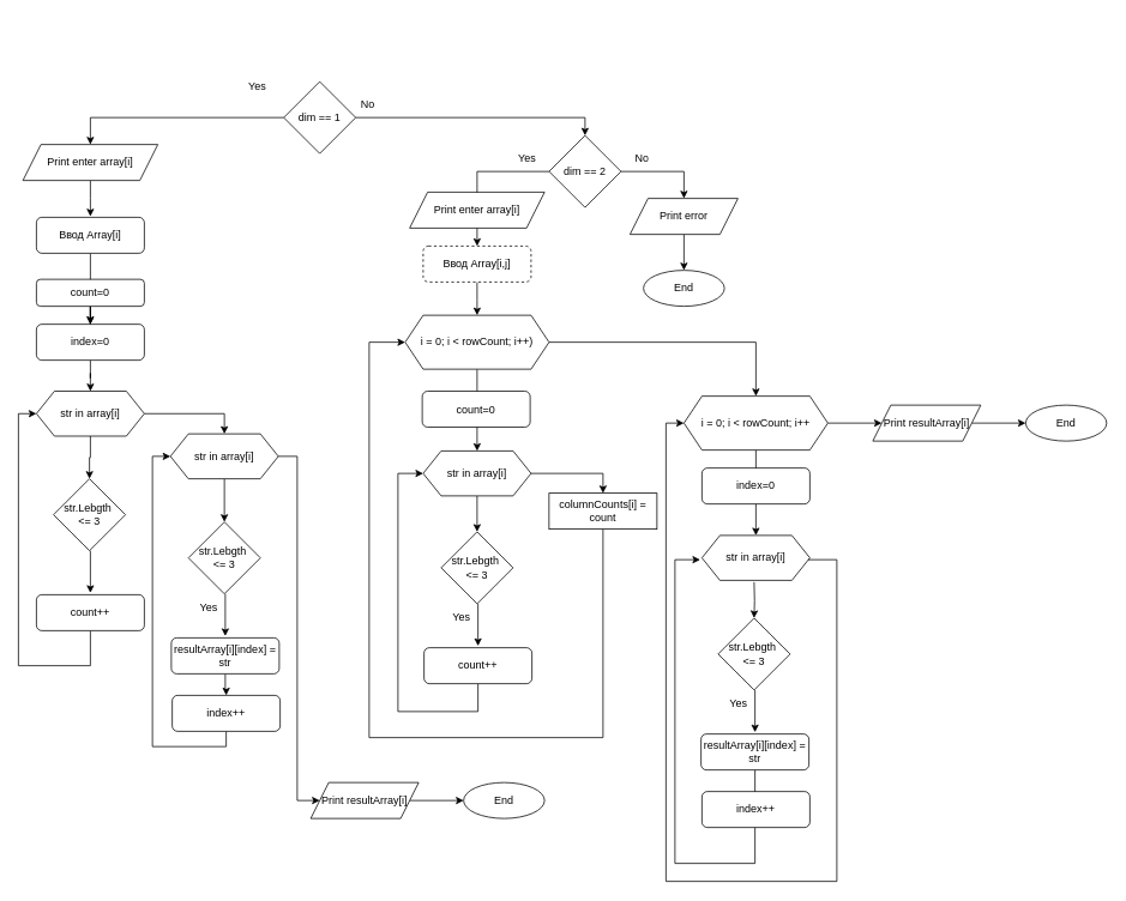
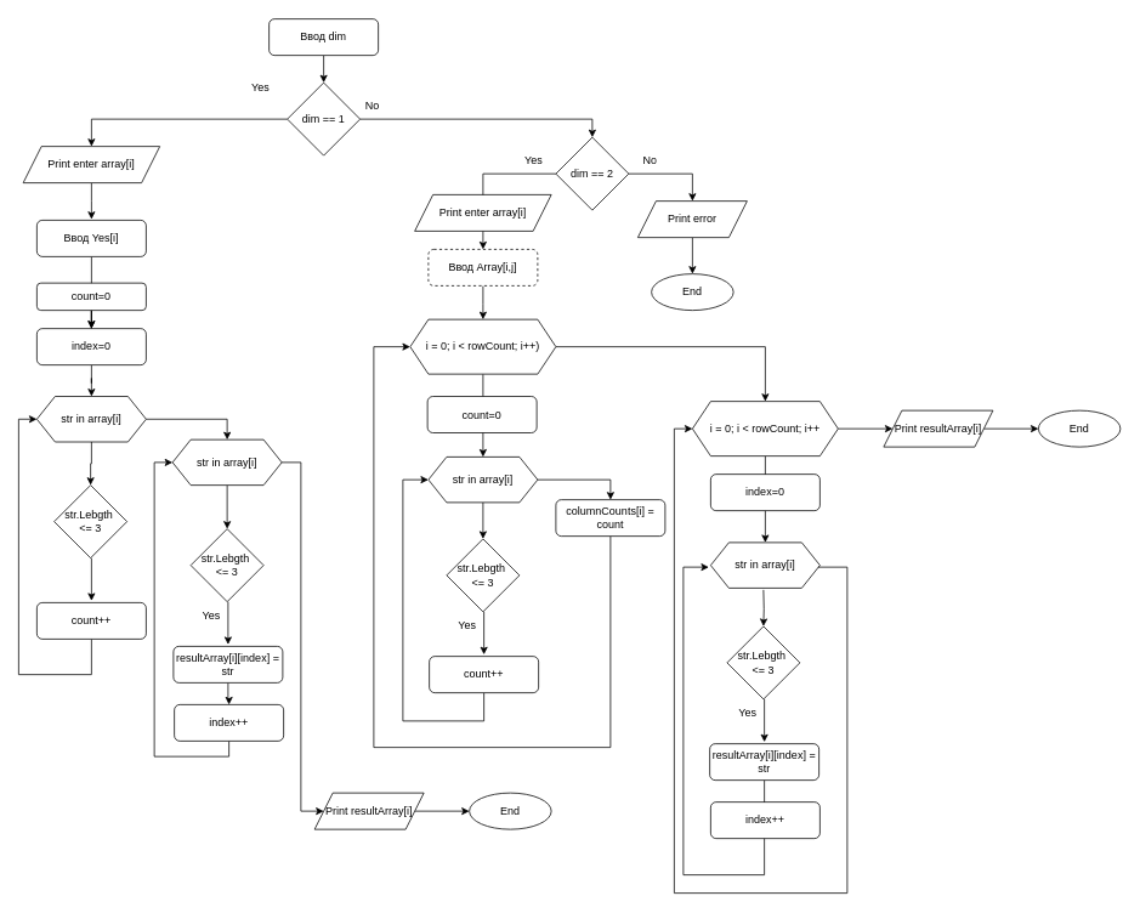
  <mxCell id="0" />
  <mxCell id="1" parent="0" />
+ <mxCell id="2" style="edgeStyle=orthogonalEdgeStyle;rounded=0;orthogonalLoop=1;jettySize=auto;html=1;exitX=0.5;exitY=1;exitDx=0;exitDy=0;entryX=0.5;entryY=0;entryDx=0;entryDy=0;" edge="1" parent="1" source="3" target="6"><mxGeometry relative="1" as="geometry" /></mxCell>
+ <mxCell id="3" value="Ввод dim" style="rounded=1;whiteSpace=wrap;html=1;" vertex="1" parent="1"><mxGeometry x="295" y="20" width="120" height="40" as="geometry" /></mxCell>
  <mxCell id="4" style="edgeStyle=orthogonalEdgeStyle;rounded=0;orthogonalLoop=1;jettySize=auto;html=1;entryX=0.5;entryY=0;entryDx=0;entryDy=0;" edge="1" parent="1" source="6" target="11"><mxGeometry relative="1" as="geometry" /></mxCell>
  <mxCell id="5" style="edgeStyle=orthogonalEdgeStyle;rounded=0;orthogonalLoop=1;jettySize=auto;html=1;entryX=0.5;entryY=0;entryDx=0;entryDy=0;" edge="1" parent="1" source="6" target="19"><mxGeometry relative="1" as="geometry" /></mxCell>
  <mxCell id="6" value="dim == 1" style="rhombus;whiteSpace=wrap;html=1;" vertex="1" parent="1"><mxGeometry x="315" y="90" width="80" height="80" as="geometry" /></mxCell>
  <mxCell id="7" value="" style="edgeStyle=orthogonalEdgeStyle;rounded=0;orthogonalLoop=1;jettySize=auto;html=1;" edge="1" parent="1" source="8" target="61"><mxGeometry relative="1" as="geometry" /></mxCell>
- <mxCell id="8" value="Ввод Array[i]" style="rounded=1;whiteSpace=wrap;html=1;" vertex="1" parent="1"><mxGeometry x="40" y="241" width="120" height="40" as="geometry" /></mxCell>
+ <mxCell id="8" value="Ввод Yes[i]" style="rounded=1;whiteSpace=wrap;html=1;" vertex="1" parent="1"><mxGeometry x="40" y="241" width="120" height="40" as="geometry" /></mxCell>
  <mxCell id="9" style="edgeStyle=orthogonalEdgeStyle;rounded=0;orthogonalLoop=1;jettySize=auto;html=1;entryX=0.5;entryY=0;entryDx=0;entryDy=0;" edge="1" parent="1" source="11" target="13"><mxGeometry relative="1" as="geometry" /></mxCell>
  <mxCell id="10" style="edgeStyle=orthogonalEdgeStyle;rounded=0;orthogonalLoop=1;jettySize=auto;html=1;exitX=1;exitY=0.5;exitDx=0;exitDy=0;entryX=0.5;entryY=0;entryDx=0;entryDy=0;" edge="1" parent="1" source="11" target="17"><mxGeometry relative="1" as="geometry" /></mxCell>
  <mxCell id="11" value="dim == 2" style="rhombus;whiteSpace=wrap;html=1;" vertex="1" parent="1"><mxGeometry x="610" y="150" width="80" height="80" as="geometry" /></mxCell>
  <mxCell id="12" value="" style="edgeStyle=orthogonalEdgeStyle;rounded=0;orthogonalLoop=1;jettySize=auto;html=1;" edge="1" parent="1" source="13"><mxGeometry relative="1" as="geometry"><mxPoint x="530" y="350" as="targetPoint" /></mxGeometry></mxCell>
  <mxCell id="13" value="Ввод Array[i,j]" style="rounded=1;whiteSpace=wrap;html=1;dashed=1;" vertex="1" parent="1"><mxGeometry x="470" y="273" width="120" height="40" as="geometry" /></mxCell>
  <mxCell id="14" value="End" style="ellipse;whiteSpace=wrap;html=1;" vertex="1" parent="1"><mxGeometry x="715" y="300" width="90" height="40" as="geometry" /></mxCell>
  <mxCell id="15" style="edgeStyle=orthogonalEdgeStyle;rounded=0;orthogonalLoop=1;jettySize=auto;html=1;exitX=0.5;exitY=1;exitDx=0;exitDy=0;" edge="1" parent="1" source="17"><mxGeometry relative="1" as="geometry"><mxPoint x="760" y="260" as="targetPoint" /></mxGeometry></mxCell>
  <mxCell id="16" value="" style="edgeStyle=orthogonalEdgeStyle;rounded=0;orthogonalLoop=1;jettySize=auto;html=1;" edge="1" parent="1" source="17" target="14"><mxGeometry relative="1" as="geometry" /></mxCell>
  <mxCell id="17" value="Print error" style="shape=parallelogram;perimeter=parallelogramPerimeter;whiteSpace=wrap;html=1;fixedSize=1;" vertex="1" parent="1"><mxGeometry x="700" y="220" width="120" height="40" as="geometry" /></mxCell>
  <mxCell id="18" value="" style="edgeStyle=orthogonalEdgeStyle;rounded=0;orthogonalLoop=1;jettySize=auto;html=1;" edge="1" parent="1" source="19"><mxGeometry relative="1" as="geometry"><mxPoint x="100" y="240" as="targetPoint" /></mxGeometry></mxCell>
  <mxCell id="19" value="Print enter array[i]" style="shape=parallelogram;perimeter=parallelogramPerimeter;whiteSpace=wrap;html=1;fixedSize=1;" vertex="1" parent="1"><mxGeometry x="25" y="160" width="150" height="40" as="geometry" /></mxCell>
  <mxCell id="20" value="Print enter array[i]" style="shape=parallelogram;perimeter=parallelogramPerimeter;whiteSpace=wrap;html=1;fixedSize=1;" vertex="1" parent="1"><mxGeometry x="455" y="213" width="150" height="40" as="geometry" /></mxCell>
  <mxCell id="21" value="Yes" style="text;strokeColor=none;fillColor=none;align=left;verticalAlign=middle;spacingLeft=4;spacingRight=4;overflow=hidden;points=[[0,0.5],[1,0.5]];portConstraint=eastwest;rotatable=0;whiteSpace=wrap;html=1;" vertex="1" parent="1"><mxGeometry x="270" y="80" width="80" height="30" as="geometry" /></mxCell>
  <mxCell id="22" value="No" style="text;strokeColor=none;fillColor=none;align=left;verticalAlign=middle;spacingLeft=4;spacingRight=4;overflow=hidden;points=[[0,0.5],[1,0.5]];portConstraint=eastwest;rotatable=0;whiteSpace=wrap;html=1;" vertex="1" parent="1"><mxGeometry x="395" y="100" width="80" height="30" as="geometry" /></mxCell>
  <mxCell id="23" value="No" style="text;strokeColor=none;fillColor=none;align=left;verticalAlign=middle;spacingLeft=4;spacingRight=4;overflow=hidden;points=[[0,0.5],[1,0.5]];portConstraint=eastwest;rotatable=0;whiteSpace=wrap;html=1;" vertex="1" parent="1"><mxGeometry x="700" y="160" width="80" height="30" as="geometry" /></mxCell>
  <mxCell id="24" value="Yes" style="text;strokeColor=none;fillColor=none;align=left;verticalAlign=middle;spacingLeft=4;spacingRight=4;overflow=hidden;points=[[0,0.5],[1,0.5]];portConstraint=eastwest;rotatable=0;whiteSpace=wrap;html=1;" vertex="1" parent="1"><mxGeometry x="570" y="160" width="80" height="30" as="geometry" /></mxCell>
  <mxCell id="25" value="" style="edgeStyle=orthogonalEdgeStyle;rounded=0;orthogonalLoop=1;jettySize=auto;html=1;" edge="1" parent="1"><mxGeometry relative="1" as="geometry"><mxPoint x="531" y="671" as="sourcePoint" /><mxPoint x="531" y="718" as="targetPoint" /></mxGeometry></mxCell>
  <mxCell id="26" value="str.Lebgth&amp;nbsp;&lt;div&gt;&amp;lt;= 3&lt;/div&gt;" style="rhombus;whiteSpace=wrap;html=1;" vertex="1" parent="1"><mxGeometry x="490" y="591" width="80" height="80" as="geometry" /></mxCell>
  <mxCell id="27" style="edgeStyle=orthogonalEdgeStyle;rounded=0;orthogonalLoop=1;jettySize=auto;html=1;entryX=0;entryY=0.5;entryDx=0;entryDy=0;" edge="1" parent="1" source="28" target="34"><mxGeometry relative="1" as="geometry"><Array as="points"><mxPoint x="531" y="791" /><mxPoint x="442" y="791" /><mxPoint x="442" y="526" /></Array><mxPoint x="491" y="631" as="targetPoint" /></mxGeometry></mxCell>
  <mxCell id="28" value="count++" style="rounded=1;whiteSpace=wrap;html=1;" vertex="1" parent="1"><mxGeometry x="471" y="720" width="120" height="40" as="geometry" /></mxCell>
  <mxCell id="29" value="Yes" style="text;strokeColor=none;fillColor=none;align=left;verticalAlign=middle;spacingLeft=4;spacingRight=4;overflow=hidden;points=[[0,0.5],[1,0.5]];portConstraint=eastwest;rotatable=0;whiteSpace=wrap;html=1;" vertex="1" parent="1"><mxGeometry x="497" y="671" width="80" height="30" as="geometry" /></mxCell>
  <mxCell id="30" value="" style="edgeStyle=orthogonalEdgeStyle;rounded=0;orthogonalLoop=1;jettySize=auto;html=1;" edge="1" parent="1" source="32" target="34"><mxGeometry relative="1" as="geometry" /></mxCell>
  <mxCell id="31" style="edgeStyle=orthogonalEdgeStyle;rounded=0;orthogonalLoop=1;jettySize=auto;html=1;entryX=0.5;entryY=0;entryDx=0;entryDy=0;" edge="1" parent="1" source="32" target="40"><mxGeometry relative="1" as="geometry" /></mxCell>
  <mxCell id="32" value="i = 0; i &amp;lt; rowCount; i++)" style="shape=hexagon;perimeter=hexagonPerimeter2;whiteSpace=wrap;html=1;fixedSize=1;" vertex="1" parent="1"><mxGeometry x="450" y="350" width="160" height="60" as="geometry" /></mxCell>
  <mxCell id="33" value="" style="edgeStyle=orthogonalEdgeStyle;rounded=0;orthogonalLoop=1;jettySize=auto;html=1;" edge="1" parent="1" source="34" target="26"><mxGeometry relative="1" as="geometry" /></mxCell>
  <mxCell id="34" value="str in array[i]" style="shape=hexagon;perimeter=hexagonPerimeter2;whiteSpace=wrap;html=1;fixedSize=1;" vertex="1" parent="1"><mxGeometry x="470" y="501" width="120" height="50" as="geometry" /></mxCell>
  <mxCell id="35" style="edgeStyle=orthogonalEdgeStyle;rounded=0;orthogonalLoop=1;jettySize=auto;html=1;entryX=0;entryY=0.5;entryDx=0;entryDy=0;" edge="1" parent="1" source="36" target="32"><mxGeometry relative="1" as="geometry"><Array as="points"><mxPoint x="670" y="820" /><mxPoint x="410" y="820" /><mxPoint x="410" y="380" /></Array></mxGeometry></mxCell>
- <mxCell id="36" value="columnCounts[i] = count" style="whiteSpace=wrap;html=1;rounded=0;" vertex="1" parent="1"><mxGeometry x="610" y="548" width="120" height="40" as="geometry" /></mxCell>
+ <mxCell id="36" value="columnCounts[i] = count" style="rounded=1;whiteSpace=wrap;html=1;" vertex="1" parent="1"><mxGeometry x="610" y="548" width="120" height="40" as="geometry" /></mxCell>
  <mxCell id="37" style="edgeStyle=orthogonalEdgeStyle;rounded=0;orthogonalLoop=1;jettySize=auto;html=1;entryX=0.5;entryY=0;entryDx=0;entryDy=0;" edge="1" parent="1" source="34" target="36"><mxGeometry relative="1" as="geometry"><mxPoint x="670" y="591" as="targetPoint" /></mxGeometry></mxCell>
  <mxCell id="38" value="" style="edgeStyle=orthogonalEdgeStyle;rounded=0;orthogonalLoop=1;jettySize=auto;html=1;" edge="1" parent="1" source="40" target="41"><mxGeometry relative="1" as="geometry" /></mxCell>
  <mxCell id="39" value="" style="edgeStyle=orthogonalEdgeStyle;rounded=0;orthogonalLoop=1;jettySize=auto;html=1;" edge="1" parent="1" source="40" target="53"><mxGeometry relative="1" as="geometry" /></mxCell>
  <mxCell id="40" value="i = 0; i &amp;lt; rowCount; i++" style="shape=hexagon;perimeter=hexagonPerimeter2;whiteSpace=wrap;html=1;fixedSize=1;" vertex="1" parent="1"><mxGeometry x="760" y="440" width="160" height="60" as="geometry" /></mxCell>
  <mxCell id="41" value="str in array[i]" style="shape=hexagon;perimeter=hexagonPerimeter2;whiteSpace=wrap;html=1;fixedSize=1;" vertex="1" parent="1"><mxGeometry x="780" y="595" width="120" height="50" as="geometry" /></mxCell>
  <mxCell id="42" value="count=0" style="rounded=1;whiteSpace=wrap;html=1;" vertex="1" parent="1"><mxGeometry x="469" y="434.5" width="120" height="40" as="geometry" /></mxCell>
  <mxCell id="43" value="index=0" style="rounded=1;whiteSpace=wrap;html=1;" vertex="1" parent="1"><mxGeometry x="780" y="520" width="120" height="40" as="geometry" /></mxCell>
  <mxCell id="44" value="" style="edgeStyle=orthogonalEdgeStyle;rounded=0;orthogonalLoop=1;jettySize=auto;html=1;" edge="1" parent="1"><mxGeometry relative="1" as="geometry"><mxPoint x="839" y="767" as="sourcePoint" /><mxPoint x="839" y="814" as="targetPoint" /></mxGeometry></mxCell>
  <mxCell id="45" value="str.Lebgth&amp;nbsp;&lt;div&gt;&amp;lt;= 3&lt;/div&gt;" style="rhombus;whiteSpace=wrap;html=1;" vertex="1" parent="1"><mxGeometry x="798" y="687" width="80" height="80" as="geometry" /></mxCell>
  <mxCell id="46" style="edgeStyle=orthogonalEdgeStyle;rounded=0;orthogonalLoop=1;jettySize=auto;html=1;entryX=0;entryY=0.5;entryDx=0;entryDy=0;" edge="1" parent="1" source="47"><mxGeometry relative="1" as="geometry"><Array as="points"><mxPoint x="839" y="960" /><mxPoint x="750" y="960" /><mxPoint x="750" y="622" /></Array><mxPoint x="778" y="622" as="targetPoint" /></mxGeometry></mxCell>
  <mxCell id="47" value="resultArray[i][index] = str" style="rounded=1;whiteSpace=wrap;html=1;" vertex="1" parent="1"><mxGeometry x="779" y="816" width="120" height="40" as="geometry" /></mxCell>
  <mxCell id="48" value="Yes" style="text;strokeColor=none;fillColor=none;align=left;verticalAlign=middle;spacingLeft=4;spacingRight=4;overflow=hidden;points=[[0,0.5],[1,0.5]];portConstraint=eastwest;rotatable=0;whiteSpace=wrap;html=1;" vertex="1" parent="1"><mxGeometry x="805" y="767" width="80" height="30" as="geometry" /></mxCell>
  <mxCell id="49" value="" style="edgeStyle=orthogonalEdgeStyle;rounded=0;orthogonalLoop=1;jettySize=auto;html=1;" edge="1" parent="1" target="45"><mxGeometry relative="1" as="geometry"><mxPoint x="838" y="647" as="sourcePoint" /></mxGeometry></mxCell>
  <mxCell id="50" style="edgeStyle=orthogonalEdgeStyle;rounded=0;orthogonalLoop=1;jettySize=auto;html=1;entryX=0;entryY=0.5;entryDx=0;entryDy=0;" edge="1" parent="1" target="40"><mxGeometry relative="1" as="geometry"><mxPoint x="950" y="991" as="targetPoint" /><mxPoint x="898" y="622" as="sourcePoint" /><Array as="points"><mxPoint x="930" y="622" /><mxPoint x="930" y="980" /><mxPoint x="740" y="980" /><mxPoint x="740" y="470" /></Array></mxGeometry></mxCell>
  <mxCell id="51" value="index++" style="rounded=1;whiteSpace=wrap;html=1;" vertex="1" parent="1"><mxGeometry x="780" y="880" width="120" height="40" as="geometry" /></mxCell>
  <mxCell id="52" value="" style="edgeStyle=orthogonalEdgeStyle;rounded=0;orthogonalLoop=1;jettySize=auto;html=1;" edge="1" parent="1" source="53" target="54"><mxGeometry relative="1" as="geometry" /></mxCell>
  <mxCell id="53" value="Print resultArray[i]" style="shape=parallelogram;perimeter=parallelogramPerimeter;whiteSpace=wrap;html=1;fixedSize=1;" vertex="1" parent="1"><mxGeometry x="970" y="450" width="120" height="40" as="geometry" /></mxCell>
  <mxCell id="54" value="End" style="ellipse;whiteSpace=wrap;html=1;" vertex="1" parent="1"><mxGeometry x="1140" y="450" width="90" height="40" as="geometry" /></mxCell>
  <mxCell id="55" value="" style="edgeStyle=orthogonalEdgeStyle;rounded=0;orthogonalLoop=1;jettySize=auto;html=1;" edge="1" parent="1" source="57" target="63"><mxGeometry relative="1" as="geometry" /></mxCell>
  <mxCell id="56" style="edgeStyle=orthogonalEdgeStyle;rounded=0;orthogonalLoop=1;jettySize=auto;html=1;entryX=0.5;entryY=0;entryDx=0;entryDy=0;" edge="1" parent="1" source="57" target="68"><mxGeometry relative="1" as="geometry" /></mxCell>
  <mxCell id="57" value="str in array[i]" style="shape=hexagon;perimeter=hexagonPerimeter2;whiteSpace=wrap;html=1;fixedSize=1;" vertex="1" parent="1"><mxGeometry x="40" y="434.5" width="120" height="50" as="geometry" /></mxCell>
  <mxCell id="58" value="" style="edgeStyle=orthogonalEdgeStyle;rounded=0;orthogonalLoop=1;jettySize=auto;html=1;" edge="1" parent="1" source="59" target="61"><mxGeometry relative="1" as="geometry" /></mxCell>
  <mxCell id="59" value="count=0" style="rounded=1;whiteSpace=wrap;html=1;" vertex="1" parent="1"><mxGeometry x="40" y="310" width="120" height="30" as="geometry" /></mxCell>
  <mxCell id="60" value="" style="edgeStyle=orthogonalEdgeStyle;rounded=0;orthogonalLoop=1;jettySize=auto;html=1;" edge="1" parent="1" source="61" target="57"><mxGeometry relative="1" as="geometry" /></mxCell>
  <mxCell id="61" value="index=0" style="rounded=1;whiteSpace=wrap;html=1;" vertex="1" parent="1"><mxGeometry x="40" y="360" width="120" height="40" as="geometry" /></mxCell>
  <mxCell id="62" value="" style="edgeStyle=orthogonalEdgeStyle;rounded=0;orthogonalLoop=1;jettySize=auto;html=1;" edge="1" parent="1"><mxGeometry relative="1" as="geometry"><mxPoint x="100" y="612" as="sourcePoint" /><mxPoint x="100" y="659" as="targetPoint" /></mxGeometry></mxCell>
  <mxCell id="63" value="str.Lebgth&amp;nbsp;&lt;div&gt;&amp;lt;= 3&lt;/div&gt;" style="rhombus;whiteSpace=wrap;html=1;" vertex="1" parent="1"><mxGeometry x="59" y="532" width="80" height="80" as="geometry" /></mxCell>
  <mxCell id="64" style="edgeStyle=orthogonalEdgeStyle;rounded=0;orthogonalLoop=1;jettySize=auto;html=1;entryX=0;entryY=0.5;entryDx=0;entryDy=0;" edge="1" parent="1" source="65" target="57"><mxGeometry relative="1" as="geometry"><Array as="points"><mxPoint x="100" y="740" /><mxPoint y="740" x="20" /><mxPoint y="460" x="20" /></Array></mxGeometry></mxCell>
  <mxCell id="65" value="count++" style="rounded=1;whiteSpace=wrap;html=1;" vertex="1" parent="1"><mxGeometry x="40" y="661" width="120" height="40" as="geometry" /></mxCell>
  <mxCell id="66" value="" style="edgeStyle=orthogonalEdgeStyle;rounded=0;orthogonalLoop=1;jettySize=auto;html=1;" edge="1" parent="1" source="68" target="70"><mxGeometry relative="1" as="geometry" /></mxCell>
  <mxCell id="67" style="edgeStyle=orthogonalEdgeStyle;rounded=0;orthogonalLoop=1;jettySize=auto;html=1;entryX=0;entryY=0.5;entryDx=0;entryDy=0;" edge="1" parent="1" source="68" target="77"><mxGeometry relative="1" as="geometry"><Array as="points"><mxPoint x="330" y="507" /><mxPoint x="330" y="890" /></Array></mxGeometry></mxCell>
  <mxCell id="68" value="str in array[i]" style="shape=hexagon;perimeter=hexagonPerimeter2;whiteSpace=wrap;html=1;fixedSize=1;" vertex="1" parent="1"><mxGeometry x="189" y="482" width="120" height="50" as="geometry" /></mxCell>
  <mxCell id="69" value="" style="edgeStyle=orthogonalEdgeStyle;rounded=0;orthogonalLoop=1;jettySize=auto;html=1;" edge="1" parent="1"><mxGeometry relative="1" as="geometry"><mxPoint x="250" y="660" as="sourcePoint" /><mxPoint x="250" y="707" as="targetPoint" /></mxGeometry></mxCell>
  <mxCell id="70" value="str.Lebgth&amp;nbsp;&lt;div&gt;&amp;lt;= 3&lt;/div&gt;" style="rhombus;whiteSpace=wrap;html=1;" vertex="1" parent="1"><mxGeometry x="209" y="580" width="80" height="80" as="geometry" /></mxCell>
  <mxCell id="71" value="" style="edgeStyle=orthogonalEdgeStyle;rounded=0;orthogonalLoop=1;jettySize=auto;html=1;" edge="1" parent="1" source="72" target="75"><mxGeometry relative="1" as="geometry" /></mxCell>
  <mxCell id="72" value="resultArray[i][index] = str" style="rounded=1;whiteSpace=wrap;html=1;" vertex="1" parent="1"><mxGeometry x="190" y="709" width="120" height="40" as="geometry" /></mxCell>
  <mxCell id="73" value="Yes" style="text;strokeColor=none;fillColor=none;align=left;verticalAlign=middle;spacingLeft=4;spacingRight=4;overflow=hidden;points=[[0,0.5],[1,0.5]];portConstraint=eastwest;rotatable=0;whiteSpace=wrap;html=1;" vertex="1" parent="1"><mxGeometry x="216" y="660" width="80" height="30" as="geometry" /></mxCell>
  <mxCell id="74" style="edgeStyle=orthogonalEdgeStyle;rounded=0;orthogonalLoop=1;jettySize=auto;html=1;entryX=0;entryY=0.5;entryDx=0;entryDy=0;" edge="1" parent="1" source="75" target="68"><mxGeometry relative="1" as="geometry"><Array as="points"><mxPoint x="251" y="830" /><mxPoint x="169" y="830" /><mxPoint x="169" y="507" /></Array></mxGeometry></mxCell>
  <mxCell id="75" value="index++" style="rounded=1;whiteSpace=wrap;html=1;" vertex="1" parent="1"><mxGeometry x="191" y="773" width="120" height="40" as="geometry" /></mxCell>
  <mxCell id="76" value="" style="edgeStyle=orthogonalEdgeStyle;rounded=0;orthogonalLoop=1;jettySize=auto;html=1;" edge="1" parent="1" source="77" target="78"><mxGeometry relative="1" as="geometry" /></mxCell>
  <mxCell id="77" value="Print resultArray[i]" style="shape=parallelogram;perimeter=parallelogramPerimeter;whiteSpace=wrap;html=1;fixedSize=1;" vertex="1" parent="1"><mxGeometry x="345" y="870" width="120" height="40" as="geometry" /></mxCell>
  <mxCell id="78" value="End" style="ellipse;whiteSpace=wrap;html=1;" vertex="1" parent="1"><mxGeometry x="515" y="870" width="90" height="40" as="geometry" /></mxCell>
